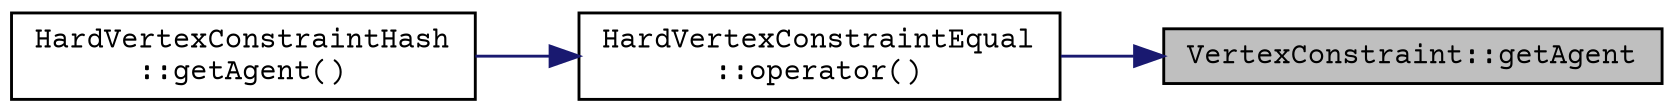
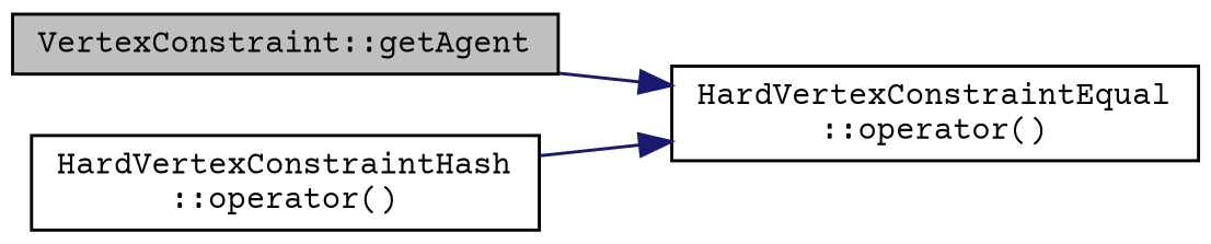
  digraph {
    fontname="Courier Prime"
    rankdir=RL
    node [color=black fillcolor=white fontname="Courier Prime" fontsize=10 shape=record style=filled]
    edge [color=midnightblue dir=back fontname="Courier Prime" fontsize=10 labelfontname=Helvetica labelfontsize=10 style=solid]
    n1 [fillcolor=grey75 fontcolor=black height=0.2 label="VertexConstraint::getAgent" width=0.4]
    n2 [height=0.2 label="HardVertexConstraintEqual\l::operator()" width=0.4]
-   n3 [height=0.2 label="HardVertexConstraintHash\l::getAgent()" width=0.4]
-   n1 -> n2
+   n3 [height=0.2 label="HardVertexConstraintHash\l::operator()" width=0.4]
+   n2 -> n1
    n2 -> n3
  }
